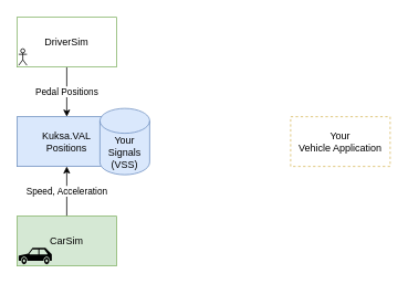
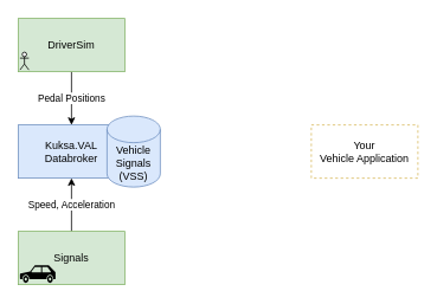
  <mxCell id="0" />
  <mxCell id="1" parent="0" />
- <mxCell id="2" value="Kuksa.VAL&lt;br&gt;Positions" style="rounded=0;whiteSpace=wrap;html=1;fillColor=#dae8fc;strokeColor=#6c8ebf;" vertex="1" parent="1"><mxGeometry x="20" y="140" width="120" height="60" as="geometry" /></mxCell>
- <mxCell id="3" value="Your&lt;br&gt;Signals&lt;br&gt;(VSS)" style="shape=cylinder3;whiteSpace=wrap;html=1;boundedLbl=1;backgroundOutline=1;size=15;fillColor=#dae8fc;strokeColor=#6c8ebf;" vertex="1" parent="1"><mxGeometry x="120" y="130" width="60" height="80" as="geometry" /></mxCell>
+ <mxCell id="2" value="Kuksa.VAL&lt;br&gt;Databroker" style="rounded=0;whiteSpace=wrap;html=1;fillColor=#dae8fc;strokeColor=#6c8ebf;" vertex="1" parent="1"><mxGeometry x="20" y="140" width="120" height="60" as="geometry" /></mxCell>
+ <mxCell id="3" value="Vehicle&lt;br&gt;Signals&lt;br&gt;(VSS)" style="shape=cylinder3;whiteSpace=wrap;html=1;boundedLbl=1;backgroundOutline=1;size=15;fillColor=#dae8fc;strokeColor=#6c8ebf;" vertex="1" parent="1"><mxGeometry x="120" y="130" width="60" height="80" as="geometry" /></mxCell>
  <mxCell id="4" value="Speed, Acceleration" style="edgeStyle=none;html=1;entryX=0.5;entryY=1;entryDx=0;entryDy=0;startArrow=none;startFill=0;" edge="1" parent="1" source="5" target="2"><mxGeometry relative="1" as="geometry" /></mxCell>
- <mxCell id="5" value="CarSim" style="rounded=0;whiteSpace=wrap;html=1;fillColor=#d5e8d4;strokeColor=#82b366;" vertex="1" parent="1"><mxGeometry x="20" y="260" width="120" height="60" as="geometry" /></mxCell>
+ <mxCell id="5" value="Signals" style="rounded=0;whiteSpace=wrap;html=1;fillColor=#d5e8d4;strokeColor=#82b366;" vertex="1" parent="1"><mxGeometry x="20" y="260" width="120" height="60" as="geometry" /></mxCell>
  <mxCell id="6" value="Pedal Positions" style="edgeStyle=none;html=1;startArrow=none;startFill=0;" edge="1" parent="1" source="7" target="2"><mxGeometry relative="1" as="geometry" /></mxCell>
- <mxCell id="7" value="DriverSim" style="rounded=0;whiteSpace=wrap;html=1;fillColor=#ffffff;strokeColor=#82b366;" vertex="1" parent="1"><mxGeometry x="20" y="20" width="120" height="60" as="geometry" /></mxCell>
+ <mxCell id="7" value="DriverSim" style="rounded=0;whiteSpace=wrap;html=1;fillColor=#d5e8d4;strokeColor=#82b366;" vertex="1" parent="1"><mxGeometry x="20" y="20" width="120" height="60" as="geometry" /></mxCell>
  <mxCell id="8" value="&lt;br&gt;" style="shape=umlActor;verticalLabelPosition=bottom;verticalAlign=top;html=1;outlineConnect=0;" vertex="1" parent="1"><mxGeometry x="22" y="58" width="10" height="20" as="geometry" /></mxCell>
  <mxCell id="9" value="" style="shape=mxgraph.signs.transportation.car_3;html=1;pointerEvents=1;fillColor=#000000;strokeColor=none;verticalLabelPosition=bottom;verticalAlign=top;align=center;" vertex="1" parent="1"><mxGeometry x="22" y="298" width="40" height="20" as="geometry" /></mxCell>
  <mxCell id="10" value="Your&lt;br&gt;Vehicle Application" style="rounded=0;whiteSpace=wrap;html=1;fillColor=#ffffff;strokeColor=#d6b656;dashed=1;" vertex="1" parent="1"><mxGeometry x="350" y="140" width="120" height="60" as="geometry" /></mxCell>
